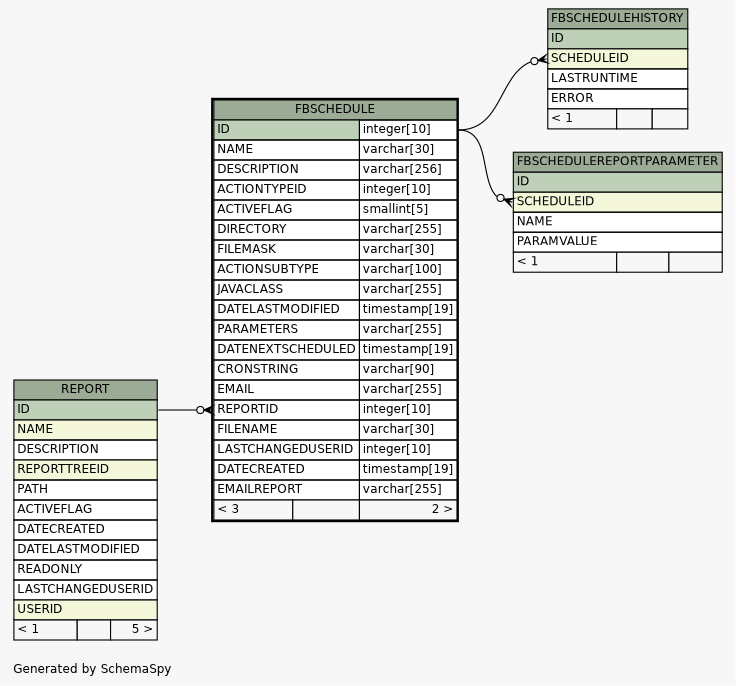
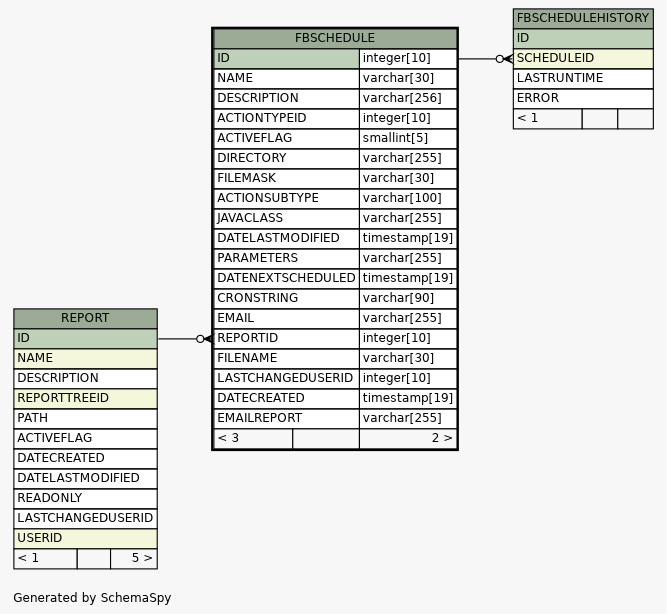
  digraph {
    bgcolor="#f7f7f7"
    fontname=Helvetica
    fontsize=11
    label="\nGenerated by SchemaSpy"
    labeljust=l
    nodesep=0.18
    rankdir=RL
    ranksep=0.46
    node [fontname=Helvetica fontsize=11 shape=plaintext]
    edge [arrowhead=none arrowsize=0.8 arrowtail=crowodot dir=back headport="ID.type:e" tailport="SCHEDULEID:w"]
    n1 [label=<     <TABLE BORDER="2" CELLBORDER="1" CELLSPACING="0" BGCOLOR="#ffffff">       <TR><TD COLSPAN="3" BGCOLOR="#9bab96" ALIGN="CENTER">FBSCHEDULE</TD></TR>       <TR><TD PORT="ID" COLSPAN="2" BGCOLOR="#bed1b8" ALIGN="LEFT">ID</TD><TD PORT="ID.type" ALIGN="LEFT">integer[10]</TD></TR>       <TR><TD PORT="NAME" COLSPAN="2" ALIGN="LEFT">NAME</TD><TD PORT="NAME.type" ALIGN="LEFT">varchar[30]</TD></TR>       <TR><TD PORT="DESCRIPTION" COLSPAN="2" ALIGN="LEFT">DESCRIPTION</TD><TD PORT="DESCRIPTION.type" ALIGN="LEFT">varchar[256]</TD></TR>       <TR><TD PORT="ACTIONTYPEID" COLSPAN="2" ALIGN="LEFT">ACTIONTYPEID</TD><TD PORT="ACTIONTYPEID.type" ALIGN="LEFT">integer[10]</TD></TR>       <TR><TD PORT="ACTIVEFLAG" COLSPAN="2" ALIGN="LEFT">ACTIVEFLAG</TD><TD PORT="ACTIVEFLAG.type" ALIGN="LEFT">smallint[5]</TD></TR>       <TR><TD PORT="DIRECTORY" COLSPAN="2" ALIGN="LEFT">DIRECTORY</TD><TD PORT="DIRECTORY.type" ALIGN="LEFT">varchar[255]</TD></TR>       <TR><TD PORT="FILEMASK" COLSPAN="2" ALIGN="LEFT">FILEMASK</TD><TD PORT="FILEMASK.type" ALIGN="LEFT">varchar[30]</TD></TR>       <TR><TD PORT="ACTIONSUBTYPE" COLSPAN="2" ALIGN="LEFT">ACTIONSUBTYPE</TD><TD PORT="ACTIONSUBTYPE.type" ALIGN="LEFT">varchar[100]</TD></TR>       <TR><TD PORT="JAVACLASS" COLSPAN="2" ALIGN="LEFT">JAVACLASS</TD><TD PORT="JAVACLASS.type" ALIGN="LEFT">varchar[255]</TD></TR>       <TR><TD PORT="DATELASTMODIFIED" COLSPAN="2" ALIGN="LEFT">DATELASTMODIFIED</TD><TD PORT="DATELASTMODIFIED.type" ALIGN="LEFT">timestamp[19]</TD></TR>       <TR><TD PORT="PARAMETERS" COLSPAN="2" ALIGN="LEFT">PARAMETERS</TD><TD PORT="PARAMETERS.type" ALIGN="LEFT">varchar[255]</TD></TR>       <TR><TD PORT="DATENEXTSCHEDULED" COLSPAN="2" ALIGN="LEFT">DATENEXTSCHEDULED</TD><TD PORT="DATENEXTSCHEDULED.type" ALIGN="LEFT">timestamp[19]</TD></TR>       <TR><TD PORT="CRONSTRING" COLSPAN="2" ALIGN="LEFT">CRONSTRING</TD><TD PORT="CRONSTRING.type" ALIGN="LEFT">varchar[90]</TD></TR>       <TR><TD PORT="EMAIL" COLSPAN="2" ALIGN="LEFT">EMAIL</TD><TD PORT="EMAIL.type" ALIGN="LEFT">varchar[255]</TD></TR>       <TR><TD PORT="REPORTID" COLSPAN="2" ALIGN="LEFT">REPORTID</TD><TD PORT="REPORTID.type" ALIGN="LEFT">integer[10]</TD></TR>       <TR><TD PORT="FILENAME" COLSPAN="2" ALIGN="LEFT">FILENAME</TD><TD PORT="FILENAME.type" ALIGN="LEFT">varchar[30]</TD></TR>       <TR><TD PORT="LASTCHANGEDUSERID" COLSPAN="2" ALIGN="LEFT">LASTCHANGEDUSERID</TD><TD PORT="LASTCHANGEDUSERID.type" ALIGN="LEFT">integer[10]</TD></TR>       <TR><TD PORT="DATECREATED" COLSPAN="2" ALIGN="LEFT">DATECREATED</TD><TD PORT="DATECREATED.type" ALIGN="LEFT">timestamp[19]</TD></TR>       <TR><TD PORT="EMAILREPORT" COLSPAN="2" ALIGN="LEFT">EMAILREPORT</TD><TD PORT="EMAILREPORT.type" ALIGN="LEFT">varchar[255]</TD></TR>       <TR><TD ALIGN="LEFT" BGCOLOR="#f7f7f7">&lt; 3</TD><TD ALIGN="RIGHT" BGCOLOR="#f7f7f7">  </TD><TD ALIGN="RIGHT" BGCOLOR="#f7f7f7">2 &gt;</TD></TR>     </TABLE>>]
    n2 [label=<     <TABLE BORDER="0" CELLBORDER="1" CELLSPACING="0" BGCOLOR="#ffffff">       <TR><TD COLSPAN="3" BGCOLOR="#9bab96" ALIGN="CENTER">REPORT</TD></TR>       <TR><TD PORT="ID" COLSPAN="3" BGCOLOR="#bed1b8" ALIGN="LEFT">ID</TD></TR>       <TR><TD PORT="NAME" COLSPAN="3" BGCOLOR="#f4f7da" ALIGN="LEFT">NAME</TD></TR>       <TR><TD PORT="DESCRIPTION" COLSPAN="3" ALIGN="LEFT">DESCRIPTION</TD></TR>       <TR><TD PORT="REPORTTREEID" COLSPAN="3" BGCOLOR="#f4f7da" ALIGN="LEFT">REPORTTREEID</TD></TR>       <TR><TD PORT="PATH" COLSPAN="3" ALIGN="LEFT">PATH</TD></TR>       <TR><TD PORT="ACTIVEFLAG" COLSPAN="3" ALIGN="LEFT">ACTIVEFLAG</TD></TR>       <TR><TD PORT="DATECREATED" COLSPAN="3" ALIGN="LEFT">DATECREATED</TD></TR>       <TR><TD PORT="DATELASTMODIFIED" COLSPAN="3" ALIGN="LEFT">DATELASTMODIFIED</TD></TR>       <TR><TD PORT="READONLY" COLSPAN="3" ALIGN="LEFT">READONLY</TD></TR>       <TR><TD PORT="LASTCHANGEDUSERID" COLSPAN="3" ALIGN="LEFT">LASTCHANGEDUSERID</TD></TR>       <TR><TD PORT="USERID" COLSPAN="3" BGCOLOR="#f4f7da" ALIGN="LEFT">USERID</TD></TR>       <TR><TD ALIGN="LEFT" BGCOLOR="#f7f7f7">&lt; 1</TD><TD ALIGN="RIGHT" BGCOLOR="#f7f7f7">  </TD><TD ALIGN="RIGHT" BGCOLOR="#f7f7f7">5 &gt;</TD></TR>     </TABLE>>]
    n3 [label=<     <TABLE BORDER="0" CELLBORDER="1" CELLSPACING="0" BGCOLOR="#ffffff">       <TR><TD COLSPAN="3" BGCOLOR="#9bab96" ALIGN="CENTER">FBSCHEDULEHISTORY</TD></TR>       <TR><TD PORT="ID" COLSPAN="3" BGCOLOR="#bed1b8" ALIGN="LEFT">ID</TD></TR>       <TR><TD PORT="SCHEDULEID" COLSPAN="3" BGCOLOR="#f4f7da" ALIGN="LEFT">SCHEDULEID</TD></TR>       <TR><TD PORT="LASTRUNTIME" COLSPAN="3" ALIGN="LEFT">LASTRUNTIME</TD></TR>       <TR><TD PORT="ERROR" COLSPAN="3" ALIGN="LEFT">ERROR</TD></TR>       <TR><TD ALIGN="LEFT" BGCOLOR="#f7f7f7">&lt; 1</TD><TD ALIGN="RIGHT" BGCOLOR="#f7f7f7">  </TD><TD ALIGN="RIGHT" BGCOLOR="#f7f7f7">  </TD></TR>     </TABLE>>]
-   n4 [label=<     <TABLE BORDER="0" CELLBORDER="1" CELLSPACING="0" BGCOLOR="#ffffff">       <TR><TD COLSPAN="3" BGCOLOR="#9bab96" ALIGN="CENTER">FBSCHEDULEREPORTPARAMETER</TD></TR>       <TR><TD PORT="ID" COLSPAN="3" BGCOLOR="#bed1b8" ALIGN="LEFT">ID</TD></TR>       <TR><TD PORT="SCHEDULEID" COLSPAN="3" BGCOLOR="#f4f7da" ALIGN="LEFT">SCHEDULEID</TD></TR>       <TR><TD PORT="NAME" COLSPAN="3" ALIGN="LEFT">NAME</TD></TR>       <TR><TD PORT="PARAMVALUE" COLSPAN="3" ALIGN="LEFT">PARAMVALUE</TD></TR>       <TR><TD ALIGN="LEFT" BGCOLOR="#f7f7f7">&lt; 1</TD><TD ALIGN="RIGHT" BGCOLOR="#f7f7f7">  </TD><TD ALIGN="RIGHT" BGCOLOR="#f7f7f7">  </TD></TR>     </TABLE>>]
    n1 -> n2 [headport="ID:e" tailport="REPORTID:w"]
    n3 -> n1
-   n4 -> n1
  }
